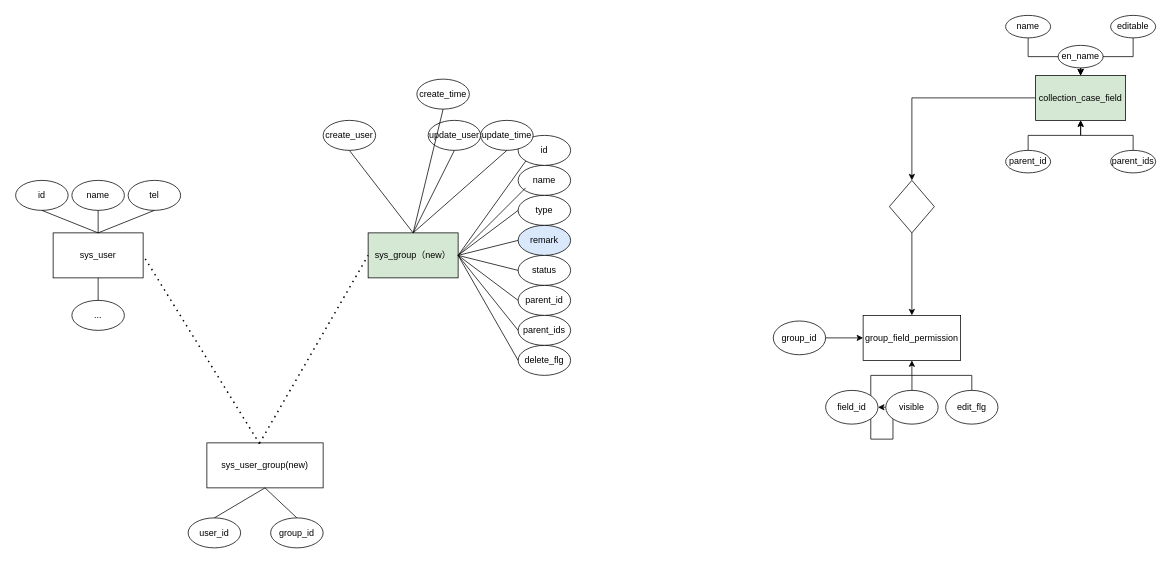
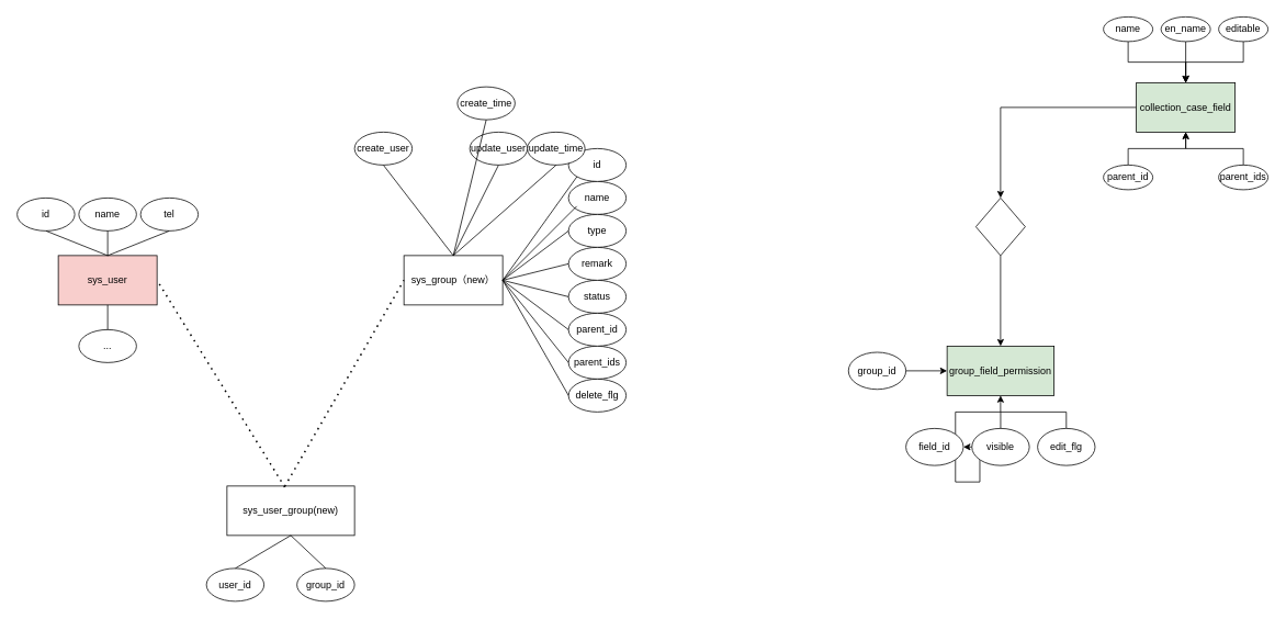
  <mxCell id="0" />
  <mxCell id="1" parent="0" />
- <mxCell id="2" value="sys_user" style="rounded=0;whiteSpace=wrap;html=1;" vertex="1" parent="1"><mxGeometry x="70" y="310" width="120" height="60" as="geometry" /></mxCell>
- <mxCell id="3" value="sys_group（new）" style="rounded=0;whiteSpace=wrap;html=1;fillColor=#d5e8d4;" vertex="1" parent="1"><mxGeometry x="490" y="310" width="120" height="60" as="geometry" /></mxCell>
+ <mxCell id="2" value="sys_user" style="rounded=0;whiteSpace=wrap;html=1;fillColor=#f8cecc;" vertex="1" parent="1"><mxGeometry x="70" y="310" width="120" height="60" as="geometry" /></mxCell>
+ <mxCell id="3" value="sys_group（new）" style="rounded=0;whiteSpace=wrap;html=1;" vertex="1" parent="1"><mxGeometry x="490" y="310" width="120" height="60" as="geometry" /></mxCell>
  <mxCell id="4" value="name" style="ellipse;whiteSpace=wrap;html=1;" vertex="1" parent="1"><mxGeometry x="690" y="220" width="70" height="40" as="geometry" /></mxCell>
  <mxCell id="5" value="status" style="ellipse;whiteSpace=wrap;html=1;" vertex="1" parent="1"><mxGeometry x="690" y="340" width="70" height="40" as="geometry" /></mxCell>
  <mxCell id="6" value="parent_ids" style="ellipse;whiteSpace=wrap;html=1;" vertex="1" parent="1"><mxGeometry x="690" y="420" width="70" height="40" as="geometry" /></mxCell>
  <mxCell id="7" value="parent_id" style="ellipse;whiteSpace=wrap;html=1;" vertex="1" parent="1"><mxGeometry x="690" y="380" width="70" height="40" as="geometry" /></mxCell>
  <mxCell id="8" value="id" style="ellipse;whiteSpace=wrap;html=1;" vertex="1" parent="1"><mxGeometry x="20" y="240" width="70" height="40" as="geometry" /></mxCell>
  <mxCell id="9" value="..." style="ellipse;whiteSpace=wrap;html=1;" vertex="1" parent="1"><mxGeometry x="95" y="400" width="70" height="40" as="geometry" /></mxCell>
  <mxCell id="10" value="tel" style="ellipse;whiteSpace=wrap;html=1;" vertex="1" parent="1"><mxGeometry x="170" y="240" width="70" height="40" as="geometry" /></mxCell>
  <mxCell id="11" value="sys_user_group(new)" style="rounded=0;whiteSpace=wrap;html=1;" vertex="1" parent="1"><mxGeometry x="275" y="590" width="155" height="60" as="geometry" /></mxCell>
  <mxCell id="12" value="user_id" style="ellipse;whiteSpace=wrap;html=1;" vertex="1" parent="1"><mxGeometry x="250" y="690" width="70" height="40" as="geometry" /></mxCell>
  <mxCell id="13" value="group_id" style="ellipse;whiteSpace=wrap;html=1;" vertex="1" parent="1"><mxGeometry x="360" y="690" width="70" height="40" as="geometry" /></mxCell>
  <mxCell id="14" style="edgeStyle=orthogonalEdgeStyle;rounded=0;orthogonalLoop=1;jettySize=auto;html=1;exitX=0;exitY=0.5;exitDx=0;exitDy=0;" edge="1" parent="1" source="15" target="35"><mxGeometry relative="1" as="geometry"><mxPoint x="1210" y="250" as="targetPoint" /></mxGeometry></mxCell>
  <mxCell id="15" value="collection_case_field" style="rounded=0;whiteSpace=wrap;html=1;fillColor=#d5e8d4;" vertex="1" parent="1"><mxGeometry x="1380" y="100" width="120" height="60" as="geometry" /></mxCell>
  <mxCell id="16" style="edgeStyle=orthogonalEdgeStyle;rounded=0;orthogonalLoop=1;jettySize=auto;html=1;exitX=0.5;exitY=1;exitDx=0;exitDy=0;entryX=0.5;entryY=0;entryDx=0;entryDy=0;" edge="1" parent="1" source="17" target="15"><mxGeometry relative="1" as="geometry" /></mxCell>
  <mxCell id="17" value="name" style="ellipse;whiteSpace=wrap;html=1;" vertex="1" parent="1"><mxGeometry x="1340" y="20" width="60" height="30" as="geometry" /></mxCell>
  <mxCell id="18" style="edgeStyle=orthogonalEdgeStyle;rounded=0;orthogonalLoop=1;jettySize=auto;html=1;exitX=0.5;exitY=1;exitDx=0;exitDy=0;entryX=0.5;entryY=0;entryDx=0;entryDy=0;" edge="1" parent="1" source="19" target="15"><mxGeometry relative="1" as="geometry" /></mxCell>
  <mxCell id="19" value="editable" style="ellipse;whiteSpace=wrap;html=1;" vertex="1" parent="1"><mxGeometry x="1480" y="20" width="60" height="30" as="geometry" /></mxCell>
  <mxCell id="20" style="edgeStyle=orthogonalEdgeStyle;rounded=0;orthogonalLoop=1;jettySize=auto;html=1;exitX=0.5;exitY=1;exitDx=0;exitDy=0;entryX=0.5;entryY=0;entryDx=0;entryDy=0;" edge="1" parent="1" source="21" target="15"><mxGeometry relative="1" as="geometry" /></mxCell>
- <mxCell id="21" value="en_name" style="ellipse;whiteSpace=wrap;html=1;" vertex="1" parent="1"><mxGeometry x="1410" y="60" width="60" height="30" as="geometry" /></mxCell>
- <mxCell id="22" value="group_field_permission" style="rounded=0;whiteSpace=wrap;html=1;" vertex="1" parent="1"><mxGeometry x="1150" y="420" width="130" height="60" as="geometry" /></mxCell>
+ <mxCell id="21" value="en_name" style="ellipse;whiteSpace=wrap;html=1;" vertex="1" parent="1"><mxGeometry x="1410" y="20" width="60" height="30" as="geometry" /></mxCell>
+ <mxCell id="22" value="group_field_permission" style="rounded=0;whiteSpace=wrap;html=1;fillColor=#d5e8d4;" vertex="1" parent="1"><mxGeometry x="1150" y="420" width="130" height="60" as="geometry" /></mxCell>
  <mxCell id="23" style="edgeStyle=orthogonalEdgeStyle;rounded=0;orthogonalLoop=1;jettySize=auto;html=1;exitX=0.5;exitY=0;exitDx=0;exitDy=0;entryX=0.5;entryY=1;entryDx=0;entryDy=0;" edge="1" parent="1" source="24" target="22"><mxGeometry relative="1" as="geometry" /></mxCell>
  <mxCell id="24" value="edit_flg" style="ellipse;whiteSpace=wrap;html=1;rotation=0;" vertex="1" parent="1"><mxGeometry x="1260" y="520" width="69.83" height="45" as="geometry" /></mxCell>
  <mxCell id="25" style="edgeStyle=orthogonalEdgeStyle;rounded=0;orthogonalLoop=1;jettySize=auto;html=1;exitX=0.5;exitY=0;exitDx=0;exitDy=0;" edge="1" parent="1" source="26" target="27"><mxGeometry relative="1" as="geometry" /></mxCell>
  <mxCell id="26" value="visible" style="ellipse;whiteSpace=wrap;html=1;rotation=0;" vertex="1" parent="1"><mxGeometry x="1180.17" y="520" width="69.83" height="45" as="geometry" /></mxCell>
  <mxCell id="27" value="field_id" style="ellipse;whiteSpace=wrap;html=1;rotation=0;" vertex="1" parent="1"><mxGeometry x="1100" y="520" width="69.83" height="45" as="geometry" /></mxCell>
  <mxCell id="28" style="edgeStyle=orthogonalEdgeStyle;rounded=0;orthogonalLoop=1;jettySize=auto;html=1;exitX=1;exitY=0.5;exitDx=0;exitDy=0;entryX=0;entryY=0.5;entryDx=0;entryDy=0;" edge="1" parent="1" source="29" target="22"><mxGeometry relative="1" as="geometry" /></mxCell>
  <mxCell id="29" value="group_id" style="ellipse;whiteSpace=wrap;html=1;rotation=0;" vertex="1" parent="1"><mxGeometry x="1030.17" y="427.5" width="69.83" height="45" as="geometry" /></mxCell>
  <mxCell id="30" style="edgeStyle=orthogonalEdgeStyle;rounded=0;orthogonalLoop=1;jettySize=auto;html=1;exitX=0.5;exitY=0;exitDx=0;exitDy=0;entryX=0.5;entryY=1;entryDx=0;entryDy=0;" edge="1" parent="1" source="31" target="15"><mxGeometry relative="1" as="geometry" /></mxCell>
  <mxCell id="31" value="parent_id" style="ellipse;whiteSpace=wrap;html=1;" vertex="1" parent="1"><mxGeometry x="1340" y="200" width="60" height="30" as="geometry" /></mxCell>
  <mxCell id="32" style="edgeStyle=orthogonalEdgeStyle;rounded=0;orthogonalLoop=1;jettySize=auto;html=1;exitX=0.5;exitY=0;exitDx=0;exitDy=0;entryX=0.5;entryY=1;entryDx=0;entryDy=0;" edge="1" parent="1" source="33" target="15"><mxGeometry relative="1" as="geometry" /></mxCell>
  <mxCell id="33" value="parent_ids" style="ellipse;whiteSpace=wrap;html=1;" vertex="1" parent="1"><mxGeometry x="1480" y="200" width="60" height="30" as="geometry" /></mxCell>
  <mxCell id="34" style="edgeStyle=orthogonalEdgeStyle;rounded=0;orthogonalLoop=1;jettySize=auto;html=1;exitX=0.5;exitY=1;exitDx=0;exitDy=0;entryX=0.5;entryY=0;entryDx=0;entryDy=0;" edge="1" parent="1" source="35" target="22"><mxGeometry relative="1" as="geometry" /></mxCell>
  <mxCell id="35" value="" style="rhombus;whiteSpace=wrap;html=1;" vertex="1" parent="1"><mxGeometry x="1185" y="240" width="60" height="70" as="geometry" /></mxCell>
  <mxCell id="36" value="" style="endArrow=none;dashed=1;html=1;dashPattern=1 3;strokeWidth=2;rounded=0;entryX=1;entryY=0.5;entryDx=0;entryDy=0;exitX=0.453;exitY=0.021;exitDx=0;exitDy=0;exitPerimeter=0;" edge="1" parent="1" source="11" target="2"><mxGeometry width="50" height="50" relative="1" as="geometry"><mxPoint x="290" y="590" as="sourcePoint" /><mxPoint x="290" y="420" as="targetPoint" /><Array as="points" /></mxGeometry></mxCell>
  <mxCell id="37" value="" style="endArrow=none;dashed=1;html=1;dashPattern=1 3;strokeWidth=2;rounded=0;entryX=0;entryY=0.5;entryDx=0;entryDy=0;exitX=0.453;exitY=0.008;exitDx=0;exitDy=0;exitPerimeter=0;" edge="1" parent="1" source="11" target="3"><mxGeometry width="50" height="50" relative="1" as="geometry"><mxPoint x="290" y="590" as="sourcePoint" /><mxPoint x="490" y="350" as="targetPoint" /></mxGeometry></mxCell>
  <mxCell id="38" value="type" style="ellipse;whiteSpace=wrap;html=1;" vertex="1" parent="1"><mxGeometry x="690" y="260" width="70" height="40" as="geometry" /></mxCell>
- <mxCell id="39" value="remark" style="ellipse;whiteSpace=wrap;html=1;fillColor=#dae8fc;" vertex="1" parent="1"><mxGeometry x="690" y="300" width="70" height="40" as="geometry" /></mxCell>
+ <mxCell id="39" value="remark" style="ellipse;whiteSpace=wrap;html=1;" vertex="1" parent="1"><mxGeometry x="690" y="300" width="70" height="40" as="geometry" /></mxCell>
  <mxCell id="40" value="id" style="ellipse;whiteSpace=wrap;html=1;" vertex="1" parent="1"><mxGeometry x="690" y="180" width="70" height="40" as="geometry" /></mxCell>
  <mxCell id="41" value="create_user" style="ellipse;whiteSpace=wrap;html=1;" vertex="1" parent="1"><mxGeometry x="430" y="160" width="70" height="40" as="geometry" /></mxCell>
  <mxCell id="42" value="delete_flg" style="ellipse;whiteSpace=wrap;html=1;" vertex="1" parent="1"><mxGeometry x="690" y="460" width="70" height="40" as="geometry" /></mxCell>
  <mxCell id="43" value="update_user" style="ellipse;whiteSpace=wrap;html=1;" vertex="1" parent="1"><mxGeometry x="570" y="160" width="70" height="40" as="geometry" /></mxCell>
  <mxCell id="44" value="update_time" style="ellipse;whiteSpace=wrap;html=1;" vertex="1" parent="1"><mxGeometry x="640" y="160" width="70" height="40" as="geometry" /></mxCell>
  <mxCell id="45" value="create_time" style="ellipse;whiteSpace=wrap;html=1;" vertex="1" parent="1"><mxGeometry x="555" y="105" width="70" height="40" as="geometry" /></mxCell>
  <mxCell id="46" value="" style="endArrow=none;html=1;rounded=0;entryX=0;entryY=0.5;entryDx=0;entryDy=0;exitX=1;exitY=0.5;exitDx=0;exitDy=0;" edge="1" parent="1" source="3" target="39"><mxGeometry width="50" height="50" relative="1" as="geometry"><mxPoint x="460" y="460" as="sourcePoint" /><mxPoint x="510" y="410" as="targetPoint" /></mxGeometry></mxCell>
  <mxCell id="47" value="" style="endArrow=none;html=1;rounded=0;" edge="1" parent="1"><mxGeometry width="50" height="50" relative="1" as="geometry"><mxPoint x="610" y="340" as="sourcePoint" /><mxPoint x="700" y="250" as="targetPoint" /></mxGeometry></mxCell>
  <mxCell id="48" value="" style="endArrow=none;html=1;rounded=0;entryX=0;entryY=1;entryDx=0;entryDy=0;exitX=1;exitY=0.5;exitDx=0;exitDy=0;" edge="1" parent="1" source="3" target="40"><mxGeometry width="50" height="50" relative="1" as="geometry"><mxPoint x="460" y="460" as="sourcePoint" /><mxPoint x="510" y="410" as="targetPoint" /></mxGeometry></mxCell>
  <mxCell id="49" value="" style="endArrow=none;html=1;rounded=0;entryX=0.5;entryY=1;entryDx=0;entryDy=0;exitX=0.5;exitY=0;exitDx=0;exitDy=0;" edge="1" parent="1" source="3" target="41"><mxGeometry width="50" height="50" relative="1" as="geometry"><mxPoint x="460" y="460" as="sourcePoint" /><mxPoint x="510" y="410" as="targetPoint" /></mxGeometry></mxCell>
  <mxCell id="50" value="" style="endArrow=none;html=1;rounded=0;entryX=0;entryY=0.5;entryDx=0;entryDy=0;exitX=1;exitY=0.5;exitDx=0;exitDy=0;" edge="1" parent="1" source="3" target="6"><mxGeometry width="50" height="50" relative="1" as="geometry"><mxPoint x="460" y="460" as="sourcePoint" /><mxPoint x="510" y="410" as="targetPoint" /></mxGeometry></mxCell>
  <mxCell id="51" value="" style="endArrow=none;html=1;rounded=0;entryX=0;entryY=0.5;entryDx=0;entryDy=0;exitX=1;exitY=0.5;exitDx=0;exitDy=0;" edge="1" parent="1" source="3" target="7"><mxGeometry width="50" height="50" relative="1" as="geometry"><mxPoint x="460" y="460" as="sourcePoint" /><mxPoint x="510" y="410" as="targetPoint" /></mxGeometry></mxCell>
  <mxCell id="52" value="" style="endArrow=none;html=1;rounded=0;entryX=0;entryY=0.5;entryDx=0;entryDy=0;exitX=1;exitY=0.5;exitDx=0;exitDy=0;" edge="1" parent="1" source="3" target="5"><mxGeometry width="50" height="50" relative="1" as="geometry"><mxPoint x="460" y="460" as="sourcePoint" /><mxPoint x="510" y="410" as="targetPoint" /></mxGeometry></mxCell>
  <mxCell id="53" value="" style="endArrow=none;html=1;rounded=0;entryX=0;entryY=0.5;entryDx=0;entryDy=0;exitX=1;exitY=0.5;exitDx=0;exitDy=0;" edge="1" parent="1" source="3" target="38"><mxGeometry width="50" height="50" relative="1" as="geometry"><mxPoint x="460" y="460" as="sourcePoint" /><mxPoint x="510" y="410" as="targetPoint" /></mxGeometry></mxCell>
  <mxCell id="54" value="" style="endArrow=none;html=1;rounded=0;exitX=0.5;exitY=0;exitDx=0;exitDy=0;entryX=0.5;entryY=1;entryDx=0;entryDy=0;" edge="1" parent="1" source="3" target="44"><mxGeometry width="50" height="50" relative="1" as="geometry"><mxPoint x="460" y="460" as="sourcePoint" /><mxPoint x="651" y="194" as="targetPoint" /></mxGeometry></mxCell>
  <mxCell id="55" value="" style="endArrow=none;html=1;rounded=0;entryX=0.5;entryY=1;entryDx=0;entryDy=0;exitX=0.5;exitY=0;exitDx=0;exitDy=0;" edge="1" parent="1" source="3" target="43"><mxGeometry width="50" height="50" relative="1" as="geometry"><mxPoint x="460" y="460" as="sourcePoint" /><mxPoint x="510" y="410" as="targetPoint" /></mxGeometry></mxCell>
  <mxCell id="56" value="" style="endArrow=none;html=1;rounded=0;entryX=0.5;entryY=1;entryDx=0;entryDy=0;exitX=0.5;exitY=0;exitDx=0;exitDy=0;" edge="1" parent="1" source="3" target="45"><mxGeometry width="50" height="50" relative="1" as="geometry"><mxPoint x="460" y="460" as="sourcePoint" /><mxPoint x="510" y="410" as="targetPoint" /></mxGeometry></mxCell>
  <mxCell id="57" value="" style="endArrow=none;html=1;rounded=0;entryX=0;entryY=0.5;entryDx=0;entryDy=0;exitX=1;exitY=0.5;exitDx=0;exitDy=0;" edge="1" parent="1" source="3" target="42"><mxGeometry width="50" height="50" relative="1" as="geometry"><mxPoint x="460" y="460" as="sourcePoint" /><mxPoint x="510" y="410" as="targetPoint" /></mxGeometry></mxCell>
  <mxCell id="58" value="" style="endArrow=none;html=1;rounded=0;entryX=0.5;entryY=1;entryDx=0;entryDy=0;exitX=0.5;exitY=0;exitDx=0;exitDy=0;" edge="1" parent="1" source="12" target="11"><mxGeometry width="50" height="50" relative="1" as="geometry"><mxPoint x="460" y="700" as="sourcePoint" /><mxPoint x="510" y="650" as="targetPoint" /></mxGeometry></mxCell>
  <mxCell id="59" value="" style="endArrow=none;html=1;rounded=0;entryX=0.5;entryY=1;entryDx=0;entryDy=0;exitX=0.5;exitY=0;exitDx=0;exitDy=0;" edge="1" parent="1" source="13" target="11"><mxGeometry width="50" height="50" relative="1" as="geometry"><mxPoint x="460" y="700" as="sourcePoint" /><mxPoint x="510" y="650" as="targetPoint" /></mxGeometry></mxCell>
  <mxCell id="60" value="" style="endArrow=none;html=1;rounded=0;exitX=0.5;exitY=0;exitDx=0;exitDy=0;entryX=0.5;entryY=1;entryDx=0;entryDy=0;" edge="1" parent="1" source="9" target="2"><mxGeometry width="50" height="50" relative="1" as="geometry"><mxPoint x="90" y="420" as="sourcePoint" /><mxPoint x="140" y="370" as="targetPoint" /></mxGeometry></mxCell>
  <mxCell id="61" value="" style="endArrow=none;html=1;rounded=0;entryX=0.5;entryY=1;entryDx=0;entryDy=0;exitX=0.5;exitY=0;exitDx=0;exitDy=0;" edge="1" parent="1" source="2" target="10"><mxGeometry width="50" height="50" relative="1" as="geometry"><mxPoint x="460" y="350" as="sourcePoint" /><mxPoint x="510" y="300" as="targetPoint" /></mxGeometry></mxCell>
  <mxCell id="62" value="" style="endArrow=none;html=1;rounded=0;entryX=0.5;entryY=1;entryDx=0;entryDy=0;exitX=0.5;exitY=0;exitDx=0;exitDy=0;" edge="1" parent="1" source="2" target="8"><mxGeometry width="50" height="50" relative="1" as="geometry"><mxPoint x="460" y="350" as="sourcePoint" /><mxPoint x="510" y="300" as="targetPoint" /></mxGeometry></mxCell>
  <mxCell id="63" value="name" style="ellipse;whiteSpace=wrap;html=1;" vertex="1" parent="1"><mxGeometry x="95" y="240" width="70" height="40" as="geometry" /></mxCell>
  <mxCell id="64" value="" style="endArrow=none;html=1;rounded=0;exitX=0.5;exitY=0;exitDx=0;exitDy=0;entryX=0.5;entryY=1;entryDx=0;entryDy=0;" edge="1" parent="1" source="2" target="63"><mxGeometry width="50" height="50" relative="1" as="geometry"><mxPoint x="460" y="580" as="sourcePoint" /><mxPoint x="130" y="300" as="targetPoint" /></mxGeometry></mxCell>
